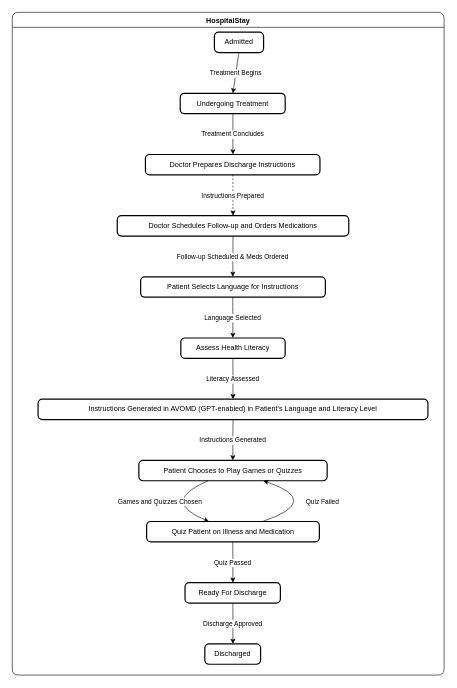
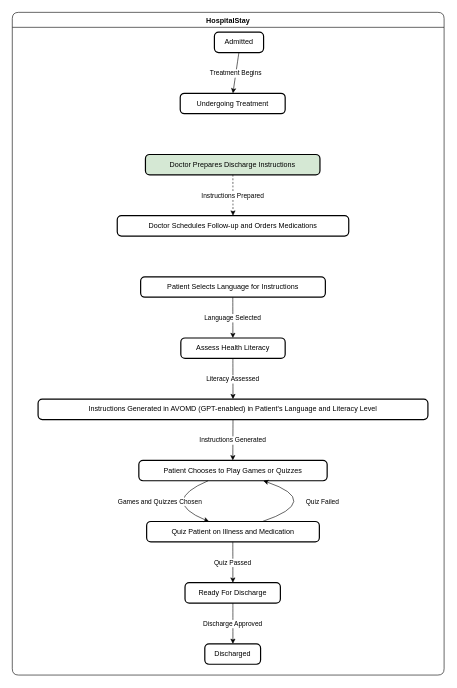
  <mxCell id="0" />
  <mxCell id="1" parent="0" />
  <mxCell id="2" value="HospitalStay" style="swimlane;fontStyle=1;align=center;verticalAlign=middle;startSize=25;container=0;collapsible=0;rounded=1;arcSize=14;dropTarget=0;" vertex="1" parent="1"><mxGeometry x="20" y="20" width="720" height="1105" as="geometry" /></mxCell>
  <mxCell id="3" value="Admitted" style="rounded=1;absoluteArcSize=1;arcSize=14;whiteSpace=wrap;strokeWidth=2;" vertex="1" parent="2"><mxGeometry x="337" y="33" width="82" height="34" as="geometry" /></mxCell>
  <mxCell id="4" value="Undergoing Treatment" style="rounded=1;absoluteArcSize=1;arcSize=14;whiteSpace=wrap;strokeWidth=2;" vertex="1" parent="2"><mxGeometry x="280" y="135" width="175" height="34" as="geometry" /></mxCell>
- <mxCell id="5" value="Doctor Prepares Discharge Instructions" style="rounded=1;absoluteArcSize=1;arcSize=14;whiteSpace=wrap;strokeWidth=2;" vertex="1" parent="2"><mxGeometry x="222" y="237" width="291" height="34" as="geometry" /></mxCell>
+ <mxCell id="5" value="Doctor Prepares Discharge Instructions" style="rounded=1;absoluteArcSize=1;arcSize=14;whiteSpace=wrap;strokeWidth=2;fillColor=#d5e8d4;" vertex="1" parent="2"><mxGeometry x="222" y="237" width="291" height="34" as="geometry" /></mxCell>
  <mxCell id="6" value="Doctor Schedules Follow-up and Orders Medications" style="rounded=1;absoluteArcSize=1;arcSize=14;whiteSpace=wrap;strokeWidth=2;" vertex="1" parent="2"><mxGeometry x="175" y="339" width="386" height="34" as="geometry" /></mxCell>
  <mxCell id="7" value="Patient Selects Language for Instructions" style="rounded=1;absoluteArcSize=1;arcSize=14;whiteSpace=wrap;strokeWidth=2;" vertex="1" parent="2"><mxGeometry x="214" y="441" width="308" height="34" as="geometry" /></mxCell>
  <mxCell id="8" value="Assess Health Literacy" style="rounded=1;absoluteArcSize=1;arcSize=14;whiteSpace=wrap;strokeWidth=2;" vertex="1" parent="2"><mxGeometry x="281" y="543" width="174" height="34" as="geometry" /></mxCell>
  <mxCell id="9" value="Instructions Generated in AVOMD (GPT-enabled) in Patient's Language and Literacy Level" style="rounded=1;absoluteArcSize=1;arcSize=14;whiteSpace=wrap;strokeWidth=2;" vertex="1" parent="2"><mxGeometry x="43" y="645" width="650" height="34" as="geometry" /></mxCell>
  <mxCell id="10" value="Patient Chooses to Play Games or Quizzes" style="rounded=1;absoluteArcSize=1;arcSize=14;whiteSpace=wrap;strokeWidth=2;" vertex="1" parent="2"><mxGeometry x="211" y="747" width="314" height="34" as="geometry" /></mxCell>
  <mxCell id="11" value="Quiz Patient on Illness and Medication" style="rounded=1;absoluteArcSize=1;arcSize=14;whiteSpace=wrap;strokeWidth=2;" vertex="1" parent="2"><mxGeometry x="224" y="849" width="288" height="34" as="geometry" /></mxCell>
  <mxCell id="12" value="Ready For Discharge" style="rounded=1;absoluteArcSize=1;arcSize=14;whiteSpace=wrap;strokeWidth=2;" vertex="1" parent="2"><mxGeometry x="288" y="951" width="159" height="34" as="geometry" /></mxCell>
  <mxCell id="13" value="Discharged" style="rounded=1;absoluteArcSize=1;arcSize=14;whiteSpace=wrap;strokeWidth=2;" vertex="1" parent="2"><mxGeometry x="321" y="1053" width="93" height="34" as="geometry" /></mxCell>
  <mxCell id="14" value="Treatment Begins" style="curved=1;startArrow=none;;exitX=0.498;exitY=0.985;entryX=0.502;entryY=0;rounded=0;" edge="1" parent="2" source="3" target="4"><mxGeometry relative="1" as="geometry"><Array as="points" /></mxGeometry></mxCell>
- <mxCell id="15" value="Treatment Concludes" style="curved=1;startArrow=none;;exitX=0.502;exitY=0.985;entryX=0.501;entryY=0;rounded=0;" edge="1" parent="2" source="4" target="5"><mxGeometry relative="1" as="geometry"><Array as="points" /></mxGeometry></mxCell>
  <mxCell id="16" value="Instructions Prepared" style="curved=1;startArrow=none;exitX=0.501;exitY=0.985;entryX=0.5;entryY=0;rounded=0;dashed=1;" edge="1" parent="2" source="5" target="6"><mxGeometry relative="1" as="geometry"><Array as="points" /></mxGeometry></mxCell>
- <mxCell id="17" value="Follow-up Scheduled &amp; Meds Ordered" style="curved=1;startArrow=none;;exitX=0.5;exitY=0.985;entryX=0.499;entryY=0;rounded=0;" edge="1" parent="2" source="6" target="7"><mxGeometry relative="1" as="geometry"><Array as="points" /></mxGeometry></mxCell>
  <mxCell id="18" value="Language Selected" style="curved=1;startArrow=none;;exitX=0.499;exitY=0.985;entryX=0.499;entryY=0;rounded=0;" edge="1" parent="2" source="7" target="8"><mxGeometry relative="1" as="geometry"><Array as="points" /></mxGeometry></mxCell>
  <mxCell id="19" value="Literacy Assessed" style="curved=1;startArrow=none;;exitX=0.499;exitY=0.985;entryX=0.5;entryY=0;rounded=0;" edge="1" parent="2" source="8" target="9"><mxGeometry relative="1" as="geometry"><Array as="points" /></mxGeometry></mxCell>
  <mxCell id="20" value="Instructions Generated" style="curved=1;startArrow=none;;exitX=0.5;exitY=0.985;entryX=0.499;entryY=0;rounded=0;" edge="1" parent="2" source="9" target="10"><mxGeometry relative="1" as="geometry"><Array as="points" /></mxGeometry></mxCell>
  <mxCell id="21" value="Games and Quizzes Chosen" style="curved=1;startArrow=none;;exitX=0.372;exitY=0.985;entryX=0.361;entryY=0;rounded=0;" edge="1" parent="2" source="10" target="11"><mxGeometry relative="1" as="geometry"><Array as="points"><mxPoint x="246" y="815" /></Array></mxGeometry></mxCell>
  <mxCell id="22" value="Quiz Passed" style="curved=1;startArrow=none;;exitX=0.499;exitY=0.985;entryX=0.502;entryY=0;rounded=0;" edge="1" parent="2" source="11" target="12"><mxGeometry relative="1" as="geometry"><Array as="points" /></mxGeometry></mxCell>
  <mxCell id="23" value="Quiz Failed" style="curved=1;startArrow=none;;exitX=0.67;exitY=0;entryX=0.656;entryY=0.985;rounded=0;" edge="1" parent="2" source="11" target="10"><mxGeometry relative="1" as="geometry"><Array as="points"><mxPoint x="518" y="815" /></Array></mxGeometry></mxCell>
  <mxCell id="24" value="Discharge Approved" style="curved=1;startArrow=none;;exitX=0.502;exitY=0.985;entryX=0.504;entryY=0;rounded=0;" edge="1" parent="2" source="12" target="13"><mxGeometry relative="1" as="geometry"><Array as="points" /></mxGeometry></mxCell>
